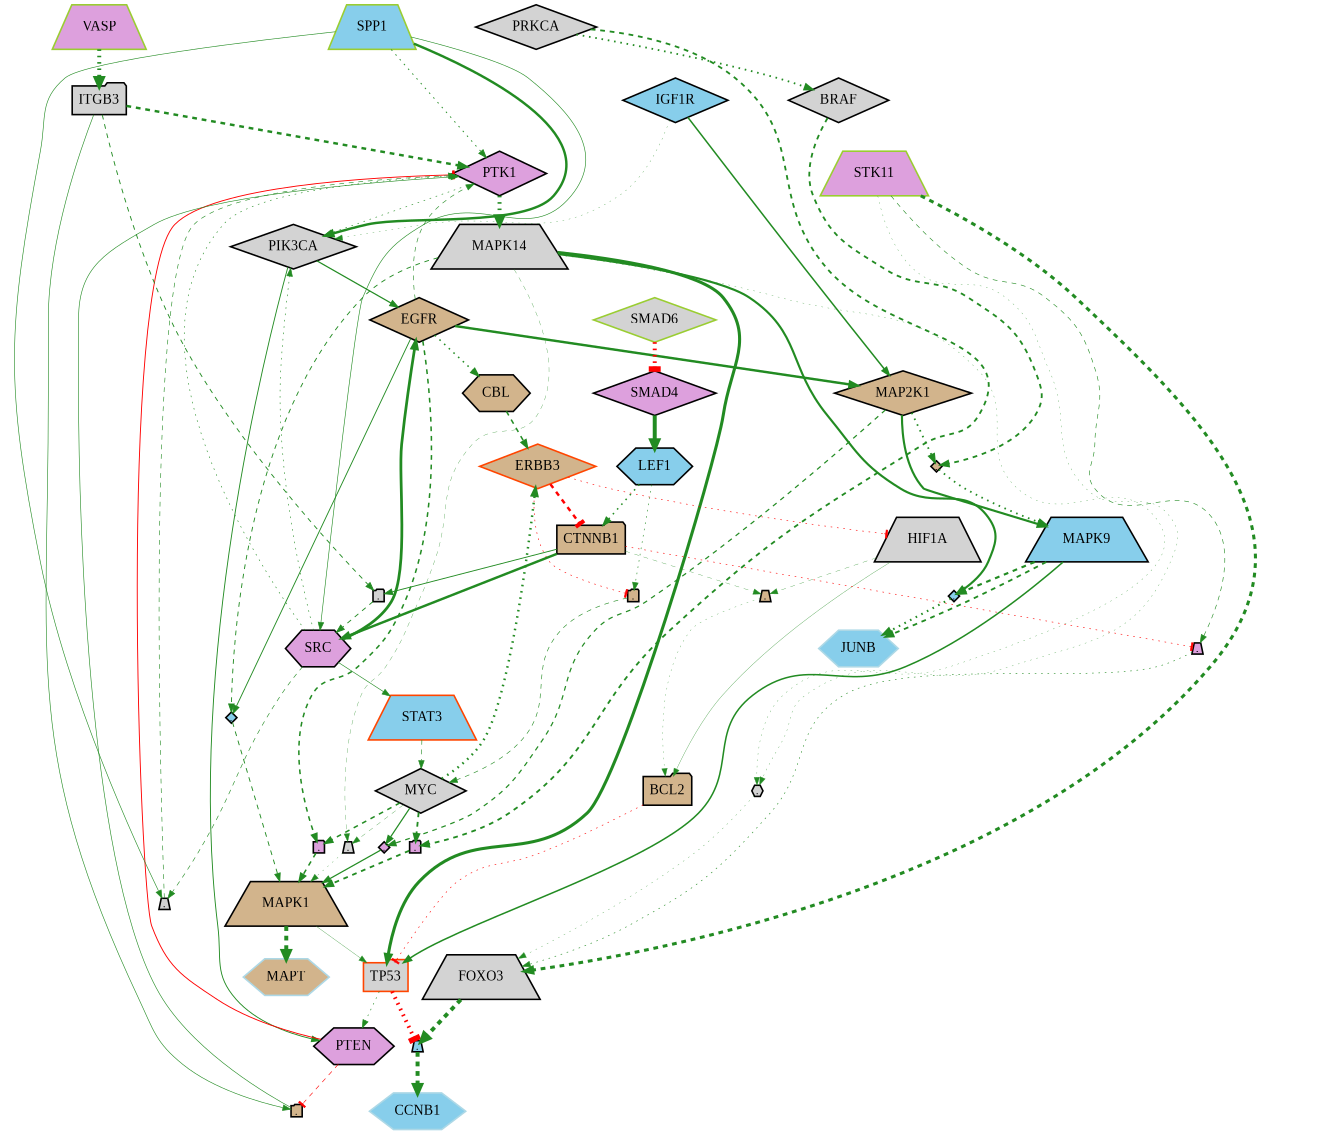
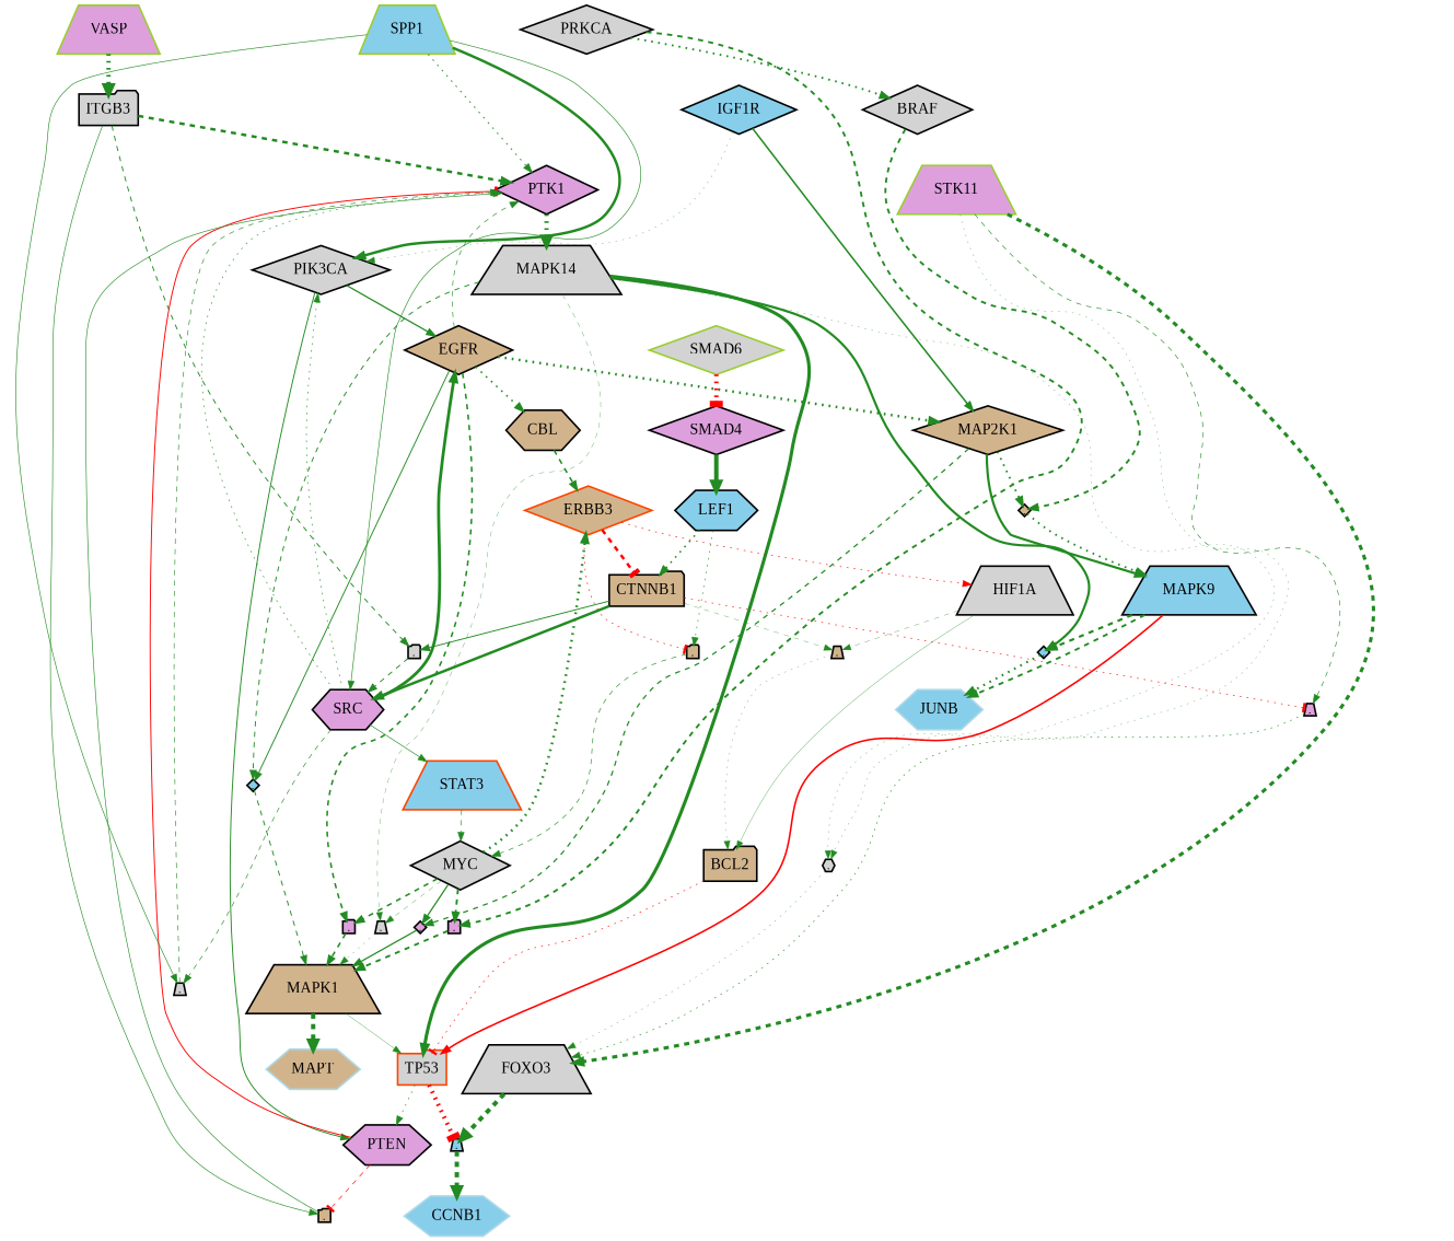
  digraph {
    fontname="Liberation Serif"
    node [color=black fillcolor=lightgrey fontname="Liberation Serif" fontsize=18 shape=diamond style="filled, bold"]
    edge [arrowhead=normal color=forestgreen dir=forward fontname="Liberation Serif" penwidth=0.769230769231 sign=1 style=dashed weight=0.153846153846]
    n1 [fillcolor=plum label=PTK1]
    MAPK14 [shape=trapezium]
    PIK3CA
    n4 [fixedsize=True gate=True height=0.2 label="." shape=hexagon width=0.2]
    n5 [fillcolor=skyblue fixedsize=True gate=True height=0.2 label="." width=0.2]
    n6 [fillcolor=skyblue fixedsize=True gate=True height=0.2 label="." width=0.2]
    n7 [fixedsize=True gate=True height=0.2 label="." shape=trapezium width=0.2]
    TP53 [color=orangered shape=folder]
    EGFR [fillcolor=tan]
    PTEN [fillcolor=plum shape=hexagon]
    ERBB3 [color=orangered fillcolor=tan]
    HIF1A [shape=trapezium]
    CTNNB1 [fillcolor=tan shape=folder]
    n14 [fillcolor=tan fixedsize=True gate=True height=0.2 label="." shape=folder width=0.2]
    n15 [fillcolor=tan fixedsize=True gate=True height=0.2 label="." shape=trapezium width=0.2]
    BCL2 [fillcolor=tan shape=folder]
    n17 [fillcolor=plum fixedsize=True gate=True height=0.2 label="." shape=trapezium width=0.2]
    SRC [fillcolor=plum shape=hexagon]
    n19 [fixedsize=True gate=True height=0.2 label="." shape=folder width=0.2]
    MYC
    SMAD4 [fillcolor=plum]
    LEF1 [fillcolor=skyblue shape=hexagon]
    SMAD6 [color=olivedrab3]
    STK11 [color=olivedrab3 fillcolor=plum shape=trapezium]
    FOXO3 [shape=trapezium]
    n26 [fillcolor=skyblue fixedsize=True gate=True height=0.2 label="." shape=trapezium width=0.2]
    MAP2K1 [fillcolor=tan]
    n28 [fillcolor=plum fixedsize=True gate=True height=0.2 label="." shape=folder width=0.2]
    CBL [fillcolor=tan shape=hexagon]
    MAPK9 [fillcolor=skyblue shape=trapezium]
    n31 [fillcolor=tan fixedsize=True gate=True height=0.2 label="." width=0.2]
    n32 [fillcolor=plum fixedsize=True gate=True height=0.2 label="." width=0.2]
    MAPK1 [fillcolor=tan shape=trapezium]
    IGF1R [fillcolor=skyblue]
    STAT3 [color=orangered fillcolor=skyblue shape=trapezium]
    n36 [fixedsize=True gate=True height=0.2 label="." shape=trapezium width=0.2]
    JUNB [color=lightblue fillcolor=skyblue shape=hexagon]
    VASP [color=olivedrab3 fillcolor=plum shape=trapezium]
    ITGB3 [shape=folder]
    n40 [fillcolor=tan fixedsize=True gate=True height=0.2 label="." shape=folder width=0.2]
    n41 [fillcolor=plum fixedsize=True gate=True height=0.2 label="." shape=folder width=0.2]
    MAPT [color=lightblue fillcolor=tan shape=hexagon]
    PRKCA
    BRAF
    CCNB1 [color=lightblue fillcolor=skyblue shape=hexagon]
    SPP1 [color=olivedrab3 fillcolor=skyblue shape=trapezium]
    n1 -> MAPK14 [penwidth=5.0 style=dotted weight=1.0]
-   n1 -> PIK3CA [style=dotted]
    MAPK14 -> n4 [penwidth=0.384615384615 style=dotted weight=0.0769230769231]
    MAPK14 -> n5 [penwidth=1.15384615385 weight=0.230769230769]
    MAPK14 -> n6 [penwidth=2.69230769231 style=solid weight=0.538461538462]
    MAPK14 -> n7 [penwidth=0.384615384615 weight=0.0769230769231]
    MAPK14 -> TP53 [penwidth=3.84615384615 style=solid weight=0.769230769231]
    PIK3CA -> EGFR [penwidth=1.53846153846 style=solid weight=0.307692307692]
    PIK3CA -> PTEN [penwidth=1.15384615385 style=solid weight=0.230769230769]
    n4 -> FOXO3 [penwidth=0.384615384615 style=dotted weight=0.0769230769231]
    n5 -> MAPK1 [penwidth=1.15384615385 weight=0.230769230769]
    n6 -> JUNB [penwidth=2.69230769231 style=dotted weight=0.538461538462]
    n7 -> MAPK1 [penwidth=0.384615384615 style=dotted weight=0.0769230769231]
    TP53 -> PTEN [style=dotted]
    TP53 -> n26 [arrowhead=tee color=red penwidth=5.0 sign=-1 style=dotted weight=1.0]
    EGFR -> n1
    EGFR -> n5 [penwidth=1.15384615385 style=solid weight=0.230769230769]
-   EGFR -> MAP2K1 [penwidth=3.07692307692 style=solid weight=0.615384615385]
+   EGFR -> MAP2K1 [penwidth=3.07692307692 style=dotted weight=0.615384615385]
    EGFR -> n28 [penwidth=1.92307692308 weight=0.384615384615]
    EGFR -> CBL [penwidth=1.92307692308 style=dotted weight=0.384615384615]
    PTEN -> n1 [arrowhead=tee color=red penwidth=1.15384615385 sign=-1 style=solid weight=0.230769230769]
    PTEN -> n40 [arrowhead=tee color=red sign=-1]
-   ERBB3 -> HIF1A [arrowhead=tee color=red sign=-1 style=dotted]
+   ERBB3 -> HIF1A [color=red sign=-1 style=dotted]
    ERBB3 -> CTNNB1 [arrowhead=tee color=red penwidth=3.07692307692 sign=-1 weight=0.615384615385]
    ERBB3 -> n14 [arrowhead=tee color=red sign=-1 style=dotted]
    HIF1A -> n15 [penwidth=0.384615384615 weight=0.0769230769231]
    HIF1A -> BCL2 [penwidth=0.384615384615 style=solid weight=0.0769230769231]
    CTNNB1 -> n15 [penwidth=0.384615384615 weight=0.0769230769231]
    CTNNB1 -> n17 [arrowhead=tee color=red sign=-1 style=dotted]
    CTNNB1 -> SRC [penwidth=3.07692307692 style=solid weight=0.615384615385]
    CTNNB1 -> n19 [penwidth=1.15384615385 style=solid weight=0.230769230769]
    n14 -> MYC
    n15 -> BCL2 [penwidth=0.384615384615 style=dotted weight=0.0769230769231]
    BCL2 -> TP53 [arrowhead=tee color=red sign=-1 style=dotted]
    n17 -> FOXO3 [style=dotted]
    SRC -> n1 [style=dotted]
    SRC -> PIK3CA [style=dotted]
    SRC -> EGFR [penwidth=3.46153846154 style=solid weight=0.692307692308]
    SRC -> STAT3 [style=solid]
    SRC -> n36
    n19 -> SRC [penwidth=1.15384615385 weight=0.230769230769]
    MYC -> n7 [penwidth=0.384615384615 weight=0.0769230769231]
    MYC -> ERBB3 [penwidth=3.07692307692 style=dotted weight=0.615384615385]
    MYC -> n28 [penwidth=1.92307692308 weight=0.384615384615]
    MYC -> n32 [penwidth=1.53846153846 style=solid weight=0.307692307692]
    MYC -> n41 [penwidth=2.30769230769 weight=0.461538461538]
    SMAD4 -> LEF1 [penwidth=5.0 style=solid weight=1.0]
    LEF1 -> CTNNB1 [penwidth=1.92307692308 style=dotted weight=0.384615384615]
    LEF1 -> n14 [style=dotted]
    SMAD6 -> SMAD4 [arrowhead=tee color=red penwidth=5.0 sign=-1 style=dotted weight=1.0]
    STK11 -> n4 [penwidth=0.384615384615 style=dotted weight=0.0769230769231]
    STK11 -> n17
    STK11 -> FOXO3 [penwidth=3.84615384615 weight=0.769230769231]
    FOXO3 -> n26 [penwidth=5.0 weight=1.0]
    n26 -> CCNB1 [penwidth=5.0 weight=1.0]
    MAP2K1 -> MAPK9 [penwidth=2.69230769231 style=solid weight=0.538461538462]
    MAP2K1 -> n31 [penwidth=2.30769230769 style=dotted weight=0.461538461538]
    MAP2K1 -> n32 [penwidth=1.53846153846 weight=0.307692307692]
    n28 -> MAPK1 [penwidth=1.92307692308 weight=0.384615384615]
    CBL -> ERBB3 [penwidth=1.92307692308 weight=0.384615384615]
    MAPK9 -> n6 [penwidth=2.69230769231 weight=0.538461538462]
-   MAPK9 -> TP53 [penwidth=1.92307692308 style=solid weight=0.384615384615]
+   MAPK9 -> TP53 [color=red penwidth=1.92307692308 style=solid weight=0.384615384615]
    MAPK9 -> JUNB [penwidth=2.30769230769 weight=0.461538461538]
    n31 -> MAPK9 [penwidth=2.30769230769 style=dotted weight=0.461538461538]
    n32 -> MAPK1 [penwidth=1.53846153846 style=solid weight=0.307692307692]
    MAPK1 -> TP53 [penwidth=0.384615384615 style=solid weight=0.0769230769231]
    MAPK1 -> MAPT [penwidth=5.0 weight=1.0]
    IGF1R -> PIK3CA [penwidth=0.384615384615 style=dotted weight=0.0769230769231]
    IGF1R -> MAP2K1 [penwidth=1.92307692308 style=solid weight=0.384615384615]
    STAT3 -> MYC
    n36 -> n1
    VASP -> ITGB3 [penwidth=5.0 style=dotted weight=1.0]
    ITGB3 -> n1 [penwidth=3.07692307692 weight=0.615384615385]
    ITGB3 -> n19 [penwidth=1.15384615385 weight=0.230769230769]
    ITGB3 -> n40 [style=solid]
    n40 -> n1 [style=solid]
    n41 -> MAPK1 [penwidth=2.30769230769 weight=0.461538461538]
    PRKCA -> n41 [penwidth=2.30769230769 weight=0.461538461538]
    PRKCA -> BRAF [penwidth=2.30769230769 style=dotted weight=0.461538461538]
    BRAF -> n31 [penwidth=2.30769230769 weight=0.461538461538]
    SPP1 -> n1 [penwidth=1.15384615385 style=dotted weight=0.230769230769]
    SPP1 -> PIK3CA [penwidth=3.07692307692 style=solid weight=0.615384615385]
    SPP1 -> SRC [style=solid]
    SPP1 -> n36 [style=solid]
  }
